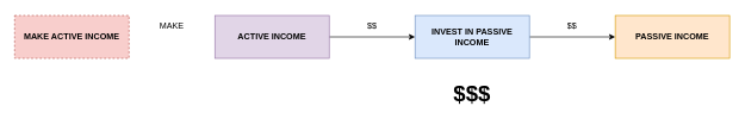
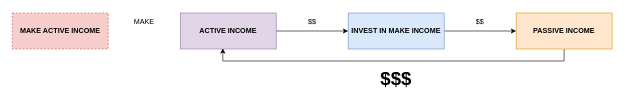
  <mxCell id="0" />
  <mxCell id="1" parent="0" />
  <mxCell id="2" value="&lt;b&gt;MAKE ACTIVE INCOME&lt;/b&gt;" style="rounded=0;whiteSpace=wrap;html=1;fillColor=#f8cecc;strokeColor=#b85450;dashed=1;" vertex="1" parent="1"><mxGeometry x="20" y="21" width="160" height="60" as="geometry" /></mxCell>
  <mxCell id="3" style="edgeStyle=orthogonalEdgeStyle;rounded=0;orthogonalLoop=1;jettySize=auto;html=1;exitX=1;exitY=0.5;exitDx=0;exitDy=0;" edge="1" parent="1" source="4" target="7"><mxGeometry relative="1" as="geometry"><mxPoint x="580" y="50.966" as="targetPoint" /></mxGeometry></mxCell>
  <mxCell id="4" value="&lt;b&gt;ACTIVE INCOME&lt;/b&gt;" style="rounded=0;whiteSpace=wrap;html=1;fillColor=#e1d5e7;strokeColor=#9673a6;" vertex="1" parent="1"><mxGeometry x="300" y="21" width="160" height="60" as="geometry" /></mxCell>
  <mxCell id="5" value="MAKE" style="text;html=1;strokeColor=none;fillColor=none;align=center;verticalAlign=middle;whiteSpace=wrap;rounded=0;" vertex="1" parent="1"><mxGeometry x="220" y="21" width="40" height="30" as="geometry" /></mxCell>
  <mxCell id="6" style="edgeStyle=orthogonalEdgeStyle;rounded=0;orthogonalLoop=1;jettySize=auto;html=1;exitX=1;exitY=0.5;exitDx=0;exitDy=0;" edge="1" parent="1" source="7" target="9"><mxGeometry relative="1" as="geometry"><mxPoint x="860" y="51" as="targetPoint" /></mxGeometry></mxCell>
- <mxCell id="7" value="&lt;b&gt;INVEST IN PASSIVE INCOME&lt;/b&gt;" style="rounded=0;whiteSpace=wrap;html=1;fillColor=#dae8fc;strokeColor=#6c8ebf;" vertex="1" parent="1"><mxGeometry x="580" y="21" width="160" height="60" as="geometry" /></mxCell>
+ <mxCell id="7" value="&lt;b&gt;INVEST IN MAKE INCOME&lt;/b&gt;" style="rounded=0;whiteSpace=wrap;html=1;fillColor=#dae8fc;strokeColor=#6c8ebf;" vertex="1" parent="1"><mxGeometry x="580" y="21" width="160" height="60" as="geometry" /></mxCell>
+ <mxCell id="8" style="edgeStyle=orthogonalEdgeStyle;rounded=0;orthogonalLoop=1;jettySize=auto;html=1;exitX=0.5;exitY=1;exitDx=0;exitDy=0;entryX=0.444;entryY=0.983;entryDx=0;entryDy=0;entryPerimeter=0;" edge="1" parent="1" source="9" target="4"><mxGeometry relative="1" as="geometry" /></mxCell>
  <mxCell id="9" value="&lt;b&gt;PASSIVE INCOME&lt;/b&gt;" style="rounded=0;whiteSpace=wrap;html=1;fillColor=#ffe6cc;strokeColor=#d79b00;" vertex="1" parent="1"><mxGeometry x="860" y="21" width="160" height="60" as="geometry" /></mxCell>
  <mxCell id="10" value="$$" style="text;html=1;strokeColor=none;fillColor=none;align=center;verticalAlign=middle;whiteSpace=wrap;rounded=0;" vertex="1" parent="1"><mxGeometry x="490" y="21" width="60" height="30" as="geometry" /></mxCell>
  <mxCell id="11" value="$$" style="text;html=1;strokeColor=none;fillColor=none;align=center;verticalAlign=middle;whiteSpace=wrap;rounded=0;" vertex="1" parent="1"><mxGeometry x="770" y="20" width="60" height="30" as="geometry" /></mxCell>
  <mxCell id="12" value="&lt;b&gt;&lt;font style=&quot;font-size: 31px;&quot;&gt;$$$&lt;/font&gt;&lt;/b&gt;" style="text;html=1;strokeColor=none;fillColor=none;align=center;verticalAlign=middle;whiteSpace=wrap;rounded=0;" vertex="1" parent="1"><mxGeometry x="590" y="101" width="140" height="60" as="geometry" /></mxCell>
